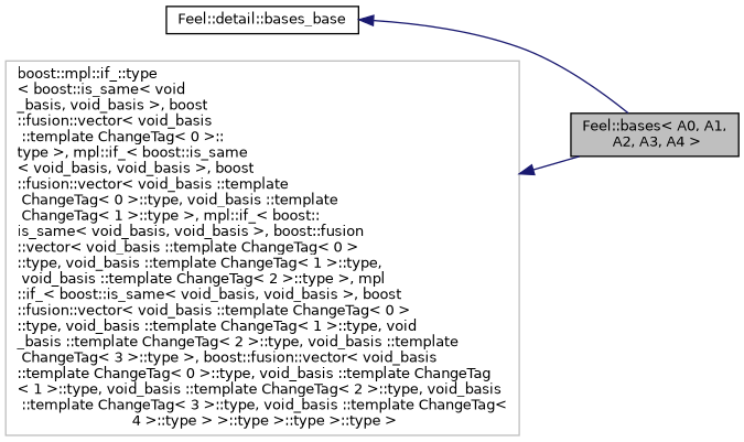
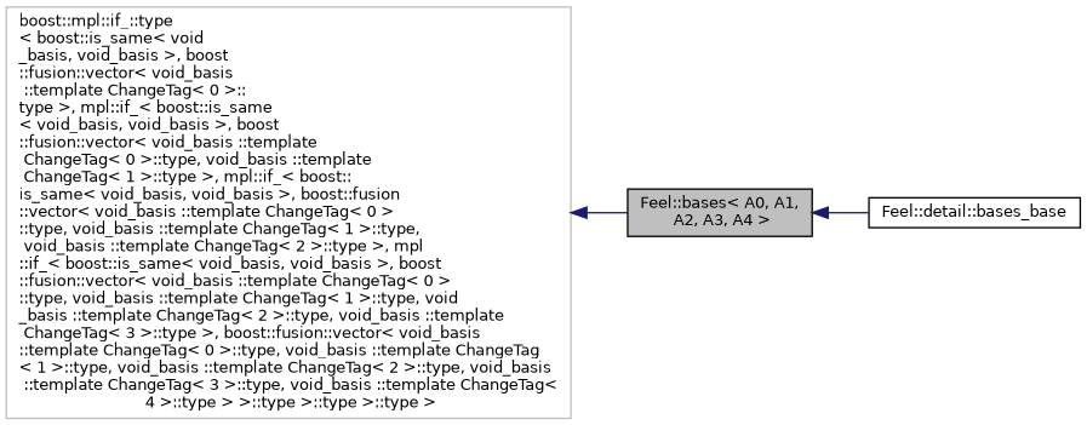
  digraph {
    rankdir=LR
    node [color=black fillcolor=white fontname=Helvetica fontsize=10 shape=record style=filled]
    edge [color=midnightblue dir=back fontname=Helvetica fontsize=10 labelfontname=Helvetica labelfontsize=10 style=solid]
    n1 [fillcolor=grey75 fontcolor=black height=0.2 label="Feel::bases\< A0, A1,\l A2, A3, A4 \>" width=0.4]
    n2 [height=0.2 label="Feel::detail::bases_base" width=0.4]
    n3 [color=grey75 height=0.2 label="boost::mpl::if_::type\l\< boost::is_same\< void\l_basis, void_basis \>, boost\l::fusion::vector\< void_basis\l ::template ChangeTag\< 0 \>::\ltype \>, mpl::if_\< boost::is_same\l\< void_basis, void_basis \>, boost\l::fusion::vector\< void_basis ::template\l ChangeTag\< 0 \>::type, void_basis ::template\l ChangeTag\< 1 \>::type \>, mpl::if_\< boost::\lis_same\< void_basis, void_basis \>, boost::fusion\l::vector\< void_basis ::template ChangeTag\< 0 \>\l::type, void_basis ::template ChangeTag\< 1 \>::type,\l void_basis ::template ChangeTag\< 2 \>::type \>, mpl\l::if_\< boost::is_same\< void_basis, void_basis \>, boost\l::fusion::vector\< void_basis ::template ChangeTag\< 0 \>\l::type, void_basis ::template ChangeTag\< 1 \>::type, void\l_basis ::template ChangeTag\< 2 \>::type, void_basis ::template\l ChangeTag\< 3 \>::type \>, boost::fusion::vector\< void_basis \l::template ChangeTag\< 0 \>::type, void_basis ::template ChangeTag\l\< 1 \>::type, void_basis ::template ChangeTag\< 2 \>::type, void_basis\l ::template ChangeTag\< 3 \>::type, void_basis ::template ChangeTag\<\l 4 \>::type \> \>::type \>::type \>::type \>" width=0.4]
-   n2 -> n1
+   n1 -> n2
    n3 -> n1
  }
